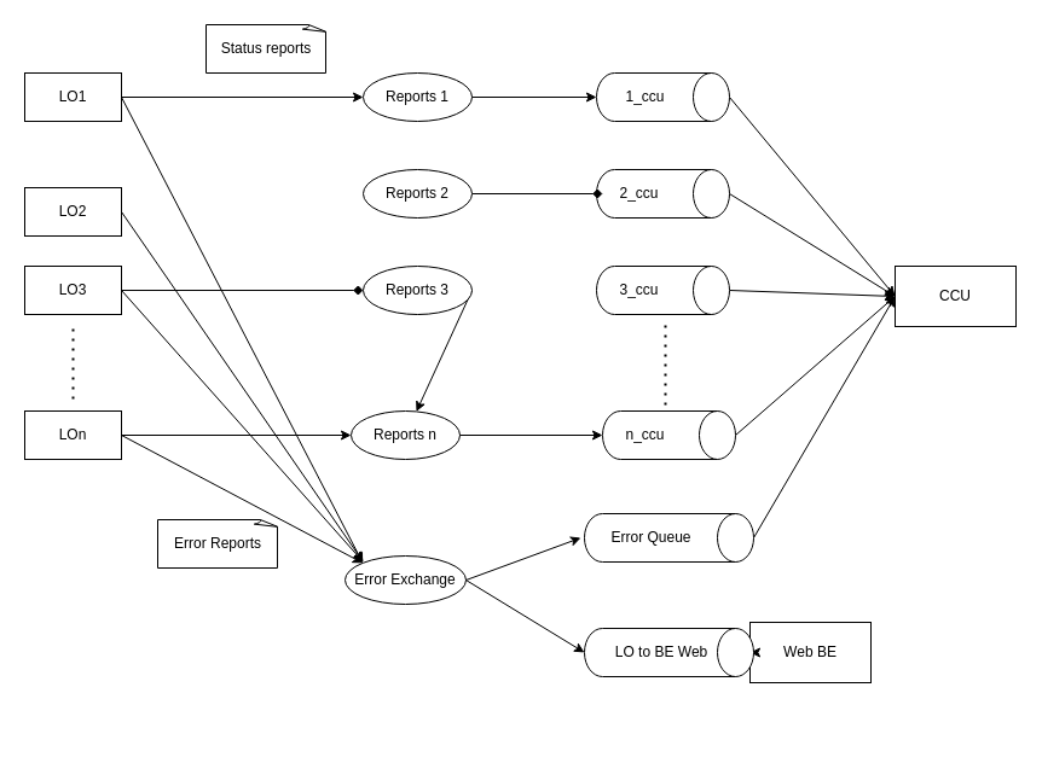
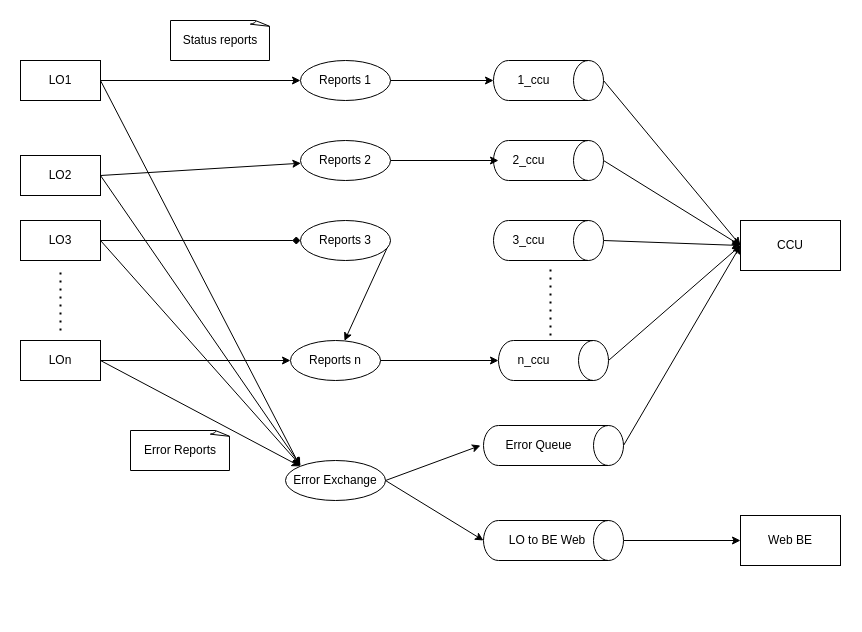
  <mxCell id="0" />
  <mxCell id="1" parent="0" />
  <mxCell id="2" style="edgeStyle=none;rounded=0;orthogonalLoop=1;jettySize=auto;html=1;exitX=1;exitY=0.5;exitDx=0;exitDy=0;" edge="1" parent="1" source="4" target="36"><mxGeometry relative="1" as="geometry" /></mxCell>
  <mxCell id="3" style="edgeStyle=none;rounded=0;orthogonalLoop=1;jettySize=auto;html=1;exitX=1;exitY=0.5;exitDx=0;exitDy=0;entryX=0;entryY=0;entryDx=0;entryDy=0;" edge="1" parent="1" source="4" target="43"><mxGeometry relative="1" as="geometry" /></mxCell>
  <mxCell id="4" value="LO1" style="rounded=0;whiteSpace=wrap;html=1;" parent="1" vertex="1"><mxGeometry x="20" y="60" width="80" height="40" as="geometry" /></mxCell>
+ <mxCell id="5" style="edgeStyle=none;rounded=0;orthogonalLoop=1;jettySize=auto;html=1;exitX=1;exitY=0.5;exitDx=0;exitDy=0;" edge="1" parent="1" source="7" target="38"><mxGeometry relative="1" as="geometry" /></mxCell>
  <mxCell id="6" style="edgeStyle=none;rounded=0;orthogonalLoop=1;jettySize=auto;html=1;exitX=1;exitY=0.5;exitDx=0;exitDy=0;" edge="1" parent="1" source="7"><mxGeometry relative="1" as="geometry"><mxPoint x="300" y="465" as="targetPoint" /></mxGeometry></mxCell>
  <mxCell id="7" value="LO2" style="rounded=0;whiteSpace=wrap;html=1;" parent="1" vertex="1"><mxGeometry x="20" y="155" width="80" height="40" as="geometry" /></mxCell>
  <mxCell id="8" style="edgeStyle=none;rounded=0;orthogonalLoop=1;jettySize=auto;html=1;exitX=1;exitY=0.5;exitDx=0;exitDy=0;endArrow=diamond;" edge="1" parent="1" source="10" target="40"><mxGeometry relative="1" as="geometry" /></mxCell>
  <mxCell id="9" style="edgeStyle=none;rounded=0;orthogonalLoop=1;jettySize=auto;html=1;exitX=1;exitY=0.5;exitDx=0;exitDy=0;" edge="1" parent="1" source="10"><mxGeometry relative="1" as="geometry"><mxPoint x="300" y="465" as="targetPoint" /></mxGeometry></mxCell>
  <mxCell id="10" value="LO3" style="rounded=0;whiteSpace=wrap;html=1;" parent="1" vertex="1"><mxGeometry x="20" y="220" width="80" height="40" as="geometry" /></mxCell>
  <mxCell id="11" style="edgeStyle=none;rounded=0;orthogonalLoop=1;jettySize=auto;html=1;exitX=1;exitY=0.5;exitDx=0;exitDy=0;" edge="1" parent="1" source="13" target="41"><mxGeometry relative="1" as="geometry" /></mxCell>
  <mxCell id="12" style="edgeStyle=none;rounded=0;orthogonalLoop=1;jettySize=auto;html=1;exitX=1;exitY=0.5;exitDx=0;exitDy=0;entryX=0;entryY=0;entryDx=0;entryDy=0;" edge="1" parent="1" source="13" target="43"><mxGeometry relative="1" as="geometry" /></mxCell>
  <mxCell id="13" value="LOn" style="rounded=0;whiteSpace=wrap;html=1;" parent="1" vertex="1"><mxGeometry x="20" y="340" width="80" height="40" as="geometry" /></mxCell>
  <mxCell id="14" style="edgeStyle=none;rounded=0;orthogonalLoop=1;jettySize=auto;html=1;exitX=0.5;exitY=0;exitDx=0;exitDy=0;exitPerimeter=0;entryX=0;entryY=0.5;entryDx=0;entryDy=0;" edge="1" parent="1" source="15" target="22"><mxGeometry relative="1" as="geometry" /></mxCell>
  <mxCell id="15" value="" style="shape=cylinder3;whiteSpace=wrap;html=1;boundedLbl=1;backgroundOutline=1;size=15;rotation=90;" parent="1" vertex="1"><mxGeometry x="528" y="25" width="40" height="110" as="geometry" /></mxCell>
  <mxCell id="16" style="edgeStyle=none;rounded=0;orthogonalLoop=1;jettySize=auto;html=1;exitX=0.5;exitY=0;exitDx=0;exitDy=0;exitPerimeter=0;entryX=0;entryY=0.5;entryDx=0;entryDy=0;" edge="1" parent="1" source="17" target="22"><mxGeometry relative="1" as="geometry" /></mxCell>
  <mxCell id="17" value="" style="shape=cylinder3;whiteSpace=wrap;html=1;boundedLbl=1;backgroundOutline=1;size=15;rotation=90;" parent="1" vertex="1"><mxGeometry x="528" y="105" width="40" height="110" as="geometry" /></mxCell>
  <mxCell id="18" style="edgeStyle=none;rounded=0;orthogonalLoop=1;jettySize=auto;html=1;exitX=0.5;exitY=0;exitDx=0;exitDy=0;exitPerimeter=0;" edge="1" parent="1" source="19"><mxGeometry relative="1" as="geometry"><mxPoint x="740" y="245" as="targetPoint" /></mxGeometry></mxCell>
  <mxCell id="19" value="" style="shape=cylinder3;whiteSpace=wrap;html=1;boundedLbl=1;backgroundOutline=1;size=15;rotation=90;" parent="1" vertex="1"><mxGeometry x="528" y="185" width="40" height="110" as="geometry" /></mxCell>
  <mxCell id="20" style="edgeStyle=none;rounded=0;orthogonalLoop=1;jettySize=auto;html=1;exitX=0.5;exitY=0;exitDx=0;exitDy=0;exitPerimeter=0;entryX=0;entryY=0.5;entryDx=0;entryDy=0;" edge="1" parent="1" source="21" target="22"><mxGeometry relative="1" as="geometry"><mxPoint x="725" y="215" as="targetPoint" /></mxGeometry></mxCell>
  <mxCell id="21" value="" style="shape=cylinder3;whiteSpace=wrap;html=1;boundedLbl=1;backgroundOutline=1;size=15;rotation=90;" parent="1" vertex="1"><mxGeometry x="533" y="305" width="40" height="110" as="geometry" /></mxCell>
  <mxCell id="22" value="CCU" style="rounded=0;whiteSpace=wrap;html=1;" parent="1" vertex="1"><mxGeometry x="740" y="220" width="100" height="50" as="geometry" /></mxCell>
- <mxCell id="23" value="Web BE" style="rounded=0;whiteSpace=wrap;html=1;" parent="1" vertex="1"><mxGeometry x="620" y="515" width="100" height="50" as="geometry" /></mxCell>
+ <mxCell id="23" value="Web BE" style="rounded=0;whiteSpace=wrap;html=1;" parent="1" vertex="1"><mxGeometry x="740" y="515" width="100" height="50" as="geometry" /></mxCell>
  <mxCell id="24" value="1_ccu" style="text;html=1;align=center;verticalAlign=middle;resizable=0;points=[];autosize=1;strokeColor=none;fillColor=none;" parent="1" vertex="1"><mxGeometry x="503" y="65" width="60" height="30" as="geometry" /></mxCell>
  <mxCell id="25" value="2_ccu" style="text;html=1;align=center;verticalAlign=middle;resizable=0;points=[];autosize=1;strokeColor=none;fillColor=none;" parent="1" vertex="1"><mxGeometry x="498" y="145" width="60" height="30" as="geometry" /></mxCell>
  <mxCell id="26" value="3_ccu" style="text;html=1;align=center;verticalAlign=middle;resizable=0;points=[];autosize=1;strokeColor=none;fillColor=none;" parent="1" vertex="1"><mxGeometry x="498" y="225" width="60" height="30" as="geometry" /></mxCell>
  <mxCell id="27" value="n_ccu" style="text;html=1;align=center;verticalAlign=middle;resizable=0;points=[];autosize=1;strokeColor=none;fillColor=none;" parent="1" vertex="1"><mxGeometry x="503" y="345" width="60" height="30" as="geometry" /></mxCell>
  <mxCell id="28" value="" style="endArrow=none;dashed=1;html=1;dashPattern=1 3;strokeWidth=2;rounded=0;" parent="1" edge="1"><mxGeometry width="50" height="50" relative="1" as="geometry"><mxPoint x="550" y="335" as="sourcePoint" /><mxPoint x="550" y="265" as="targetPoint" /></mxGeometry></mxCell>
  <mxCell id="29" value="" style="endArrow=none;dashed=1;html=1;dashPattern=1 3;strokeWidth=2;rounded=0;" parent="1" edge="1"><mxGeometry width="50" height="50" relative="1" as="geometry"><mxPoint x="60" y="330" as="sourcePoint" /><mxPoint x="60" y="270" as="targetPoint" /></mxGeometry></mxCell>
  <mxCell id="30" style="edgeStyle=none;rounded=0;orthogonalLoop=1;jettySize=auto;html=1;exitX=0.5;exitY=0;exitDx=0;exitDy=0;exitPerimeter=0;entryX=0;entryY=0.5;entryDx=0;entryDy=0;" edge="1" parent="1" source="31" target="23"><mxGeometry relative="1" as="geometry" /></mxCell>
  <mxCell id="31" value="" style="shape=cylinder3;whiteSpace=wrap;html=1;boundedLbl=1;backgroundOutline=1;size=15;rotation=90;" vertex="1" parent="1"><mxGeometry x="533" y="470" width="40" height="140" as="geometry" /></mxCell>
  <mxCell id="32" value="LO to BE Web" style="text;html=1;strokeColor=none;fillColor=none;align=center;verticalAlign=middle;whiteSpace=wrap;rounded=0;" vertex="1" parent="1"><mxGeometry x="493" y="525" width="108" height="30" as="geometry" /></mxCell>
  <mxCell id="33" style="edgeStyle=none;rounded=0;orthogonalLoop=1;jettySize=auto;html=1;exitX=0.5;exitY=0;exitDx=0;exitDy=0;exitPerimeter=0;entryX=0;entryY=0.5;entryDx=0;entryDy=0;" edge="1" parent="1" source="34" target="22"><mxGeometry relative="1" as="geometry" /></mxCell>
  <mxCell id="34" value="" style="shape=cylinder3;whiteSpace=wrap;html=1;boundedLbl=1;backgroundOutline=1;size=15;rotation=90;" vertex="1" parent="1"><mxGeometry x="533" y="375" width="40" height="140" as="geometry" /></mxCell>
  <mxCell id="35" value="Error Queue" style="text;html=1;align=center;verticalAlign=middle;resizable=0;points=[];autosize=1;strokeColor=none;fillColor=none;" vertex="1" parent="1"><mxGeometry x="493" y="430" width="90" height="30" as="geometry" /></mxCell>
  <mxCell id="36" value="Reports 1" style="ellipse;whiteSpace=wrap;html=1;" vertex="1" parent="1"><mxGeometry x="300" y="60" width="90" height="40" as="geometry" /></mxCell>
- <mxCell id="37" style="edgeStyle=none;rounded=0;orthogonalLoop=1;jettySize=auto;html=1;exitX=1;exitY=0.5;exitDx=0;exitDy=0;endArrow=diamond;" edge="1" parent="1" source="38" target="25"><mxGeometry relative="1" as="geometry" /></mxCell>
+ <mxCell id="37" style="edgeStyle=none;rounded=0;orthogonalLoop=1;jettySize=auto;html=1;exitX=1;exitY=0.5;exitDx=0;exitDy=0;" edge="1" parent="1" source="38" target="25"><mxGeometry relative="1" as="geometry" /></mxCell>
  <mxCell id="38" value="Reports 2" style="ellipse;whiteSpace=wrap;html=1;" vertex="1" parent="1"><mxGeometry x="300" y="140" width="90" height="40" as="geometry" /></mxCell>
  <mxCell id="39" style="edgeStyle=none;rounded=0;orthogonalLoop=1;jettySize=auto;html=1;exitX=1;exitY=0.5;exitDx=0;exitDy=0;" edge="1" parent="1" source="40" target="41"><mxGeometry relative="1" as="geometry" /></mxCell>
  <mxCell id="40" value="Reports 3" style="ellipse;whiteSpace=wrap;html=1;" vertex="1" parent="1"><mxGeometry x="300" y="220" width="90" height="40" as="geometry" /></mxCell>
  <mxCell id="41" value="Reports n" style="ellipse;whiteSpace=wrap;html=1;" vertex="1" parent="1"><mxGeometry x="290" y="340" width="90" height="40" as="geometry" /></mxCell>
  <mxCell id="42" style="edgeStyle=none;rounded=0;orthogonalLoop=1;jettySize=auto;html=1;exitX=1;exitY=0.5;exitDx=0;exitDy=0;entryX=0.5;entryY=1;entryDx=0;entryDy=0;entryPerimeter=0;" edge="1" parent="1" source="43" target="31"><mxGeometry relative="1" as="geometry" /></mxCell>
  <mxCell id="43" value="Error Exchange" style="ellipse;whiteSpace=wrap;html=1;" vertex="1" parent="1"><mxGeometry x="285" y="460" width="100" height="40" as="geometry" /></mxCell>
  <mxCell id="44" style="edgeStyle=none;rounded=0;orthogonalLoop=1;jettySize=auto;html=1;exitX=1;exitY=0.5;exitDx=0;exitDy=0;entryX=0.5;entryY=1;entryDx=0;entryDy=0;entryPerimeter=0;" edge="1" parent="1" source="36" target="15"><mxGeometry relative="1" as="geometry" /></mxCell>
  <mxCell id="45" style="edgeStyle=none;rounded=0;orthogonalLoop=1;jettySize=auto;html=1;exitX=1;exitY=0.5;exitDx=0;exitDy=0;" edge="1" parent="1" source="43"><mxGeometry relative="1" as="geometry"><mxPoint x="480" y="445" as="targetPoint" /></mxGeometry></mxCell>
  <mxCell id="46" style="edgeStyle=none;rounded=0;orthogonalLoop=1;jettySize=auto;html=1;exitX=1;exitY=0.5;exitDx=0;exitDy=0;entryX=0.5;entryY=1;entryDx=0;entryDy=0;entryPerimeter=0;" edge="1" parent="1" source="41" target="21"><mxGeometry relative="1" as="geometry" /></mxCell>
  <mxCell id="47" value="Status reports" style="whiteSpace=wrap;html=1;shape=mxgraph.basic.document" vertex="1" parent="1"><mxGeometry x="170" y="20" width="100" height="40" as="geometry" /></mxCell>
  <mxCell id="48" value="Error Reports" style="whiteSpace=wrap;html=1;shape=mxgraph.basic.document" vertex="1" parent="1"><mxGeometry x="130" y="430" width="100" height="40" as="geometry" /></mxCell>
